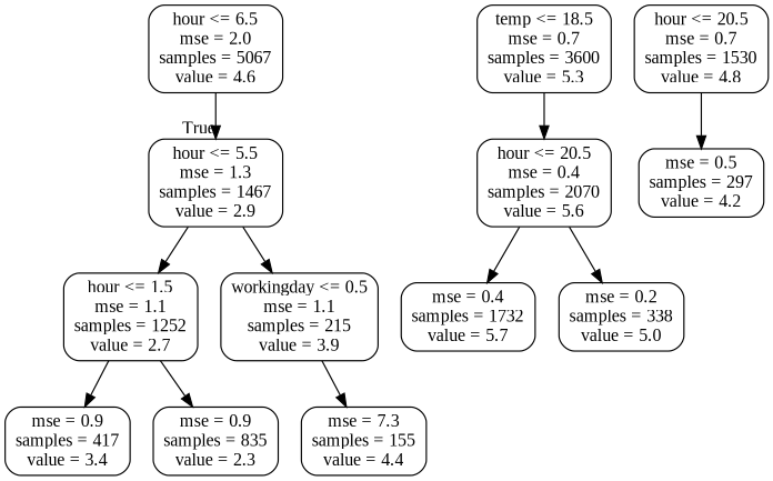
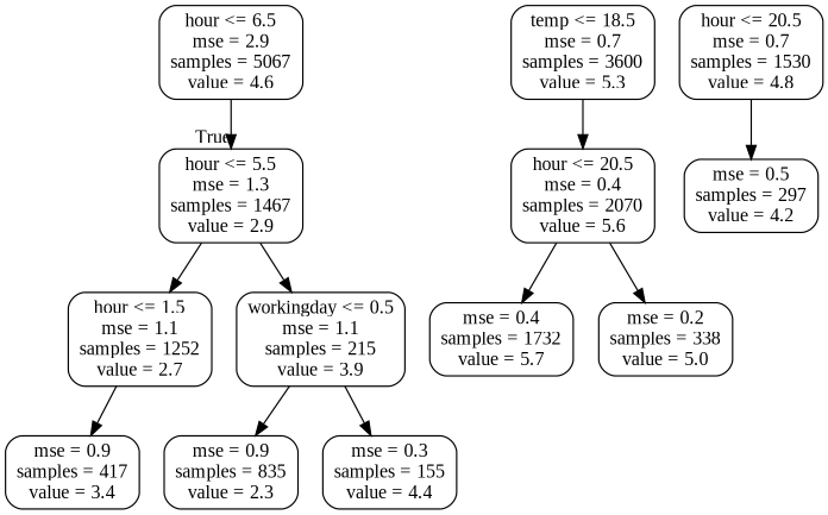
  digraph {
    fontname="Liberation Serif"
    node [color=black fontname="Liberation Serif" shape=box style=rounded]
    edge [fontname="Liberation Serif"]
-   n1 [label="hour <= 6.5\nmse = 2.0\nsamples = 5067\nvalue = 4.6"]
+   n1 [label="hour <= 6.5\nmse = 2.9\nsamples = 5067\nvalue = 4.6"]
    n2 [label="hour <= 5.5\nmse = 1.3\nsamples = 1467\nvalue = 2.9"]
    n3 [label="hour <= 1.5\nmse = 1.1\nsamples = 1252\nvalue = 2.7"]
    n4 [label="workingday <= 0.5\nmse = 1.1\nsamples = 215\nvalue = 3.9"]
    n5 [label="temp <= 18.5\nmse = 0.7\nsamples = 3600\nvalue = 5.3"]
    n6 [label="hour <= 20.5\nmse = 0.4\nsamples = 2070\nvalue = 5.6"]
    n7 [label="mse = 0.9\nsamples = 417\nvalue = 3.4"]
    n8 [label="mse = 0.9\nsamples = 835\nvalue = 2.3"]
-   n9 [label="mse = 7.3\nsamples = 155\nvalue = 4.4"]
+   n9 [label="mse = 0.3\nsamples = 155\nvalue = 4.4"]
    n10 [label="hour <= 20.5\nmse = 0.7\nsamples = 1530\nvalue = 4.8"]
    n11 [label="mse = 0.5\nsamples = 297\nvalue = 4.2"]
    n12 [label="mse = 0.4\nsamples = 1732\nvalue = 5.7"]
    n13 [label="mse = 0.2\nsamples = 338\nvalue = 5.0"]
    n1 -> n2 [headlabel=True labelangle=45 labeldistance=2.5]
    n2 -> n3
    n2 -> n4
    n3 -> n7
-   n3 -> n8
+   n4 -> n8
    n4 -> n9
    n5 -> n6
    n6 -> n12
    n6 -> n13
    n10 -> n11
  }
